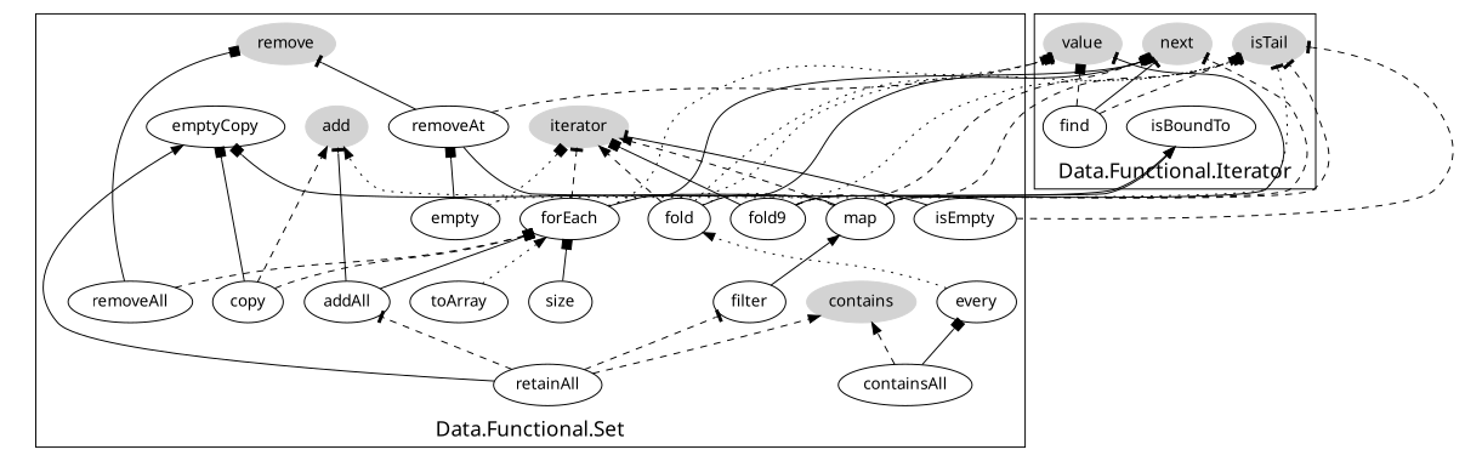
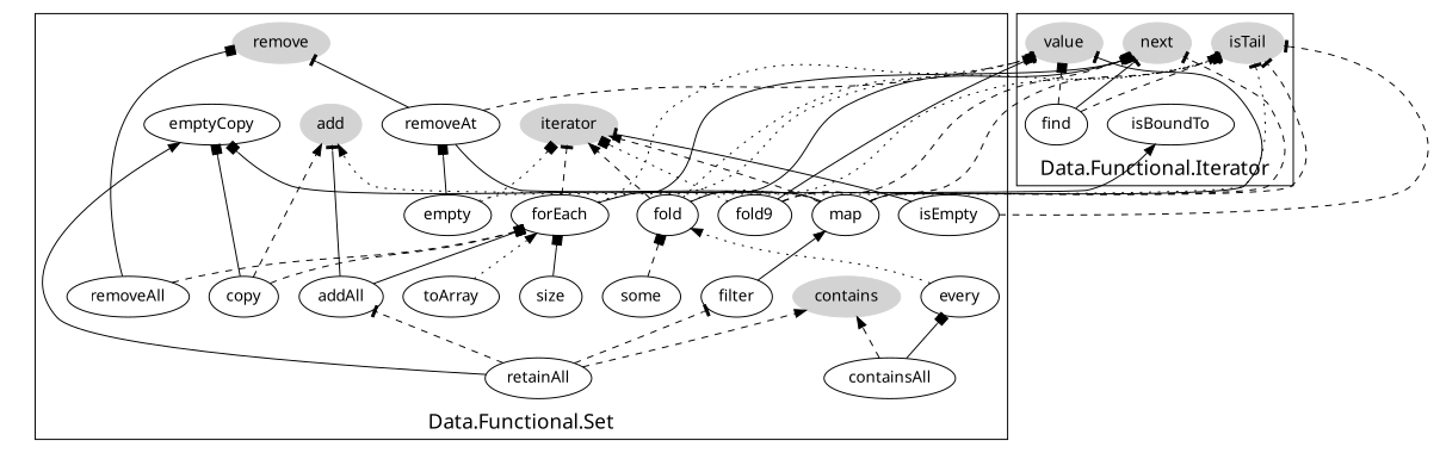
  digraph {
    color=black
    fontname="Noto Sans"
    fontsize=18
    rankdir=BT
    node [fontname="Noto Sans"]
    edge [arrowhead=box fontname="Noto Sans" style=dashed]
    value [color=lightgray style=filled]
    isTail [color=lightgray style=filled]
    next [color=lightgray style=filled]
    isBoundTo
    find
    iterator [color=lightgray style=filled]
    forEach
    fold
    n9 [label=fold9]
    every
+   some
    add [color=lightgray style=filled]
    toArray
    addAll
    isEmpty
    empty
    removeAt
    remove [color=lightgray style=filled]
    size
    copy
    emptyCopy
    filter
    map
    contains [color=lightgray style=filled]
    containsAll
    removeAll
    retainAll
    subgraph cluster_1 {
      label="Data.Functional.Iterator"
      value
      isTail
      next
      isBoundTo
      find
    }
    subgraph cluster_2 {
      label="Data.Functional.Set"
      iterator
      forEach
      fold
      n9
      every
+     some
      add
      toArray
      addAll
      isEmpty
      empty
      removeAt
      remove
      size
      copy
      emptyCopy
      filter
      map
      contains
      containsAll
      removeAll
      retainAll
    }
    find -> value
    find -> isTail [arrowhead=normal]
    find -> next [arrowhead=tee style=solid]
    forEach -> value [style=dotted]
    forEach -> isTail [arrowhead=tee style=dotted]
    forEach -> next [style=solid]
    forEach -> iterator [arrowhead=tee]
    fold -> value [arrowhead=normal style=dotted]
    fold -> isTail [style=dotted]
    fold -> next [arrowhead=normal style=solid]
    fold -> iterator [arrowhead=normal]
-   n9 -> isBoundTo [arrowhead=normal style=solid]
+   n9 -> value [arrowhead=normal style=solid]
    n9 -> isTail [arrowhead=tee]
    n9 -> next
-   n9 -> iterator [style=solid]
+   n9 -> iterator [style=dotted]
    every -> fold [arrowhead=normal style=dotted]
+   some -> fold
    toArray -> forEach [arrowhead=normal style=dotted]
    addAll -> forEach [style=solid]
    addAll -> add [arrowhead=tee style=solid]
    isEmpty -> isTail [arrowhead=tee]
    isEmpty -> iterator [arrowhead=tee style=solid]
    empty -> isTail [arrowhead=tee style=dotted]
    empty -> iterator [style=dotted]
    empty -> removeAt [style=solid]
    removeAt -> value [arrowhead=tee]
    removeAt -> isBoundTo [arrowhead=normal style=solid]
    removeAt -> remove [arrowhead=tee style=solid]
    size -> forEach [style=solid]
    copy -> forEach
    copy -> add [arrowhead=normal]
    copy -> emptyCopy [style=solid]
    filter -> map [arrowhead=normal style=solid]
    map -> value [arrowhead=tee style=solid]
    map -> isTail [arrowhead=tee]
    map -> next [arrowhead=tee]
    map -> iterator [arrowhead=normal]
    map -> add [arrowhead=normal style=dotted]
    map -> emptyCopy [style=solid]
    containsAll -> every [style=solid]
    containsAll -> contains [arrowhead=normal]
    removeAll -> forEach
    removeAll -> remove [style=solid]
    retainAll -> addAll [arrowhead=tee]
    retainAll -> emptyCopy [arrowhead=normal style=solid]
    retainAll -> filter [arrowhead=tee]
    retainAll -> contains [arrowhead=normal]
  }
